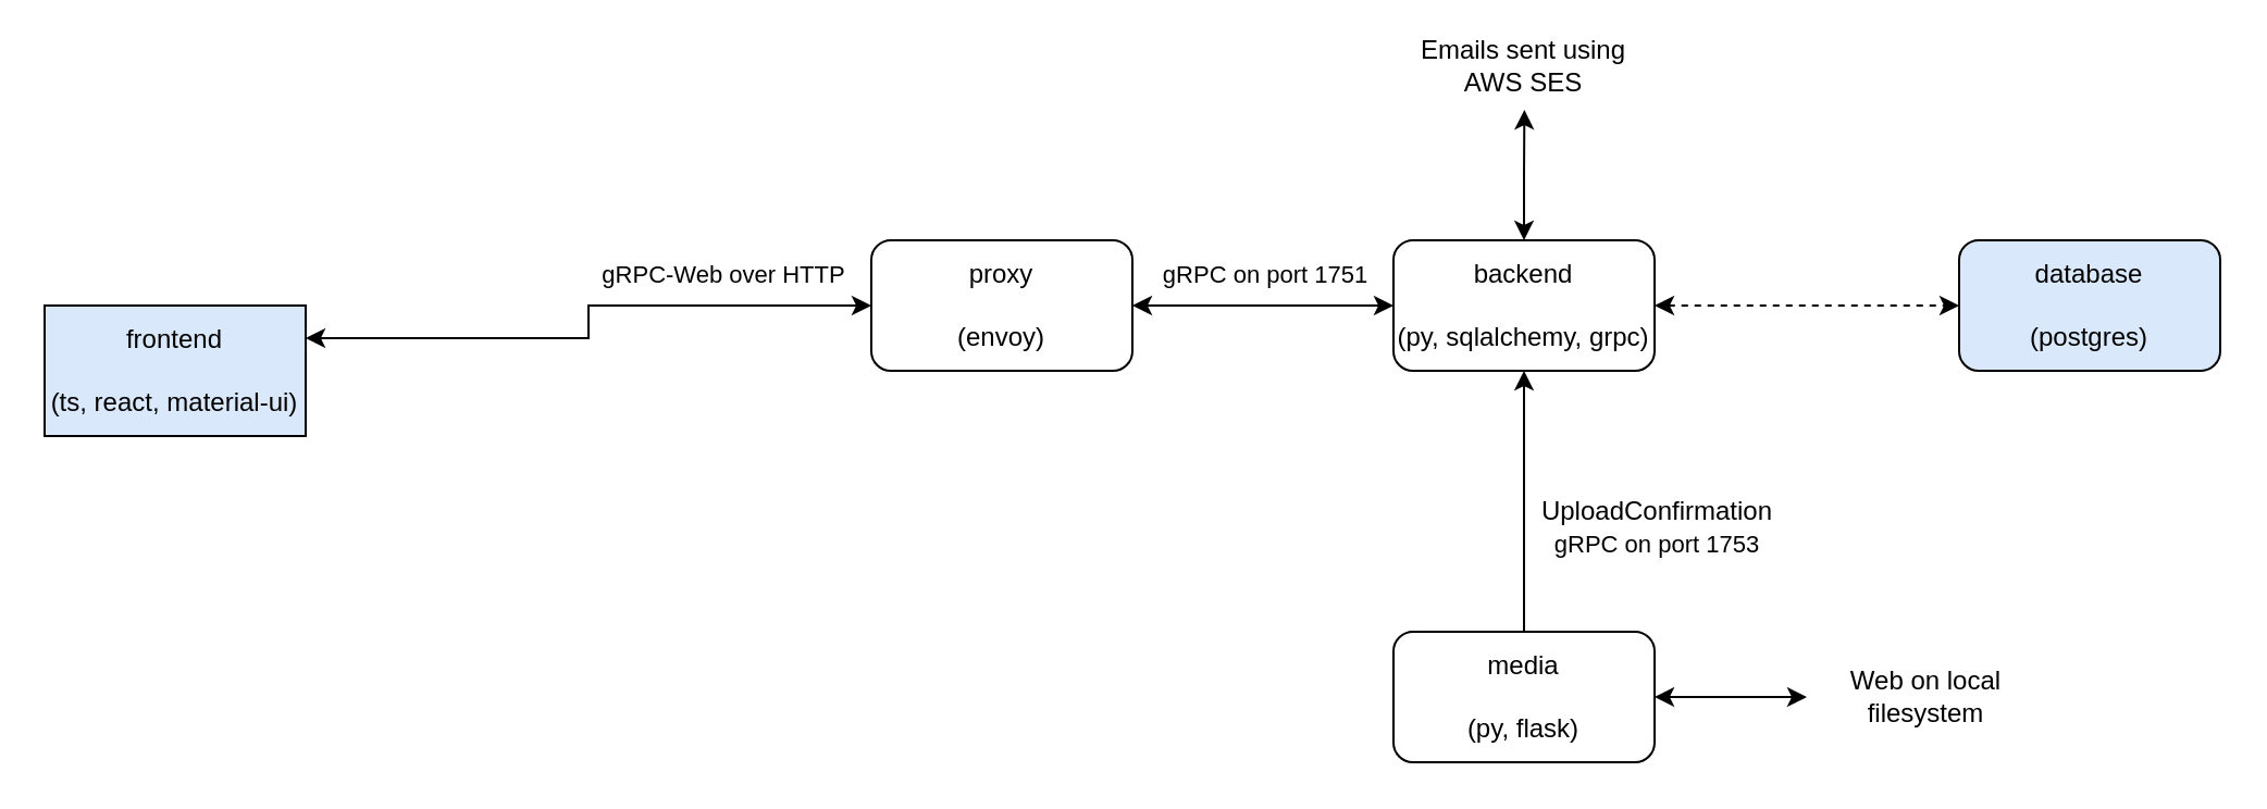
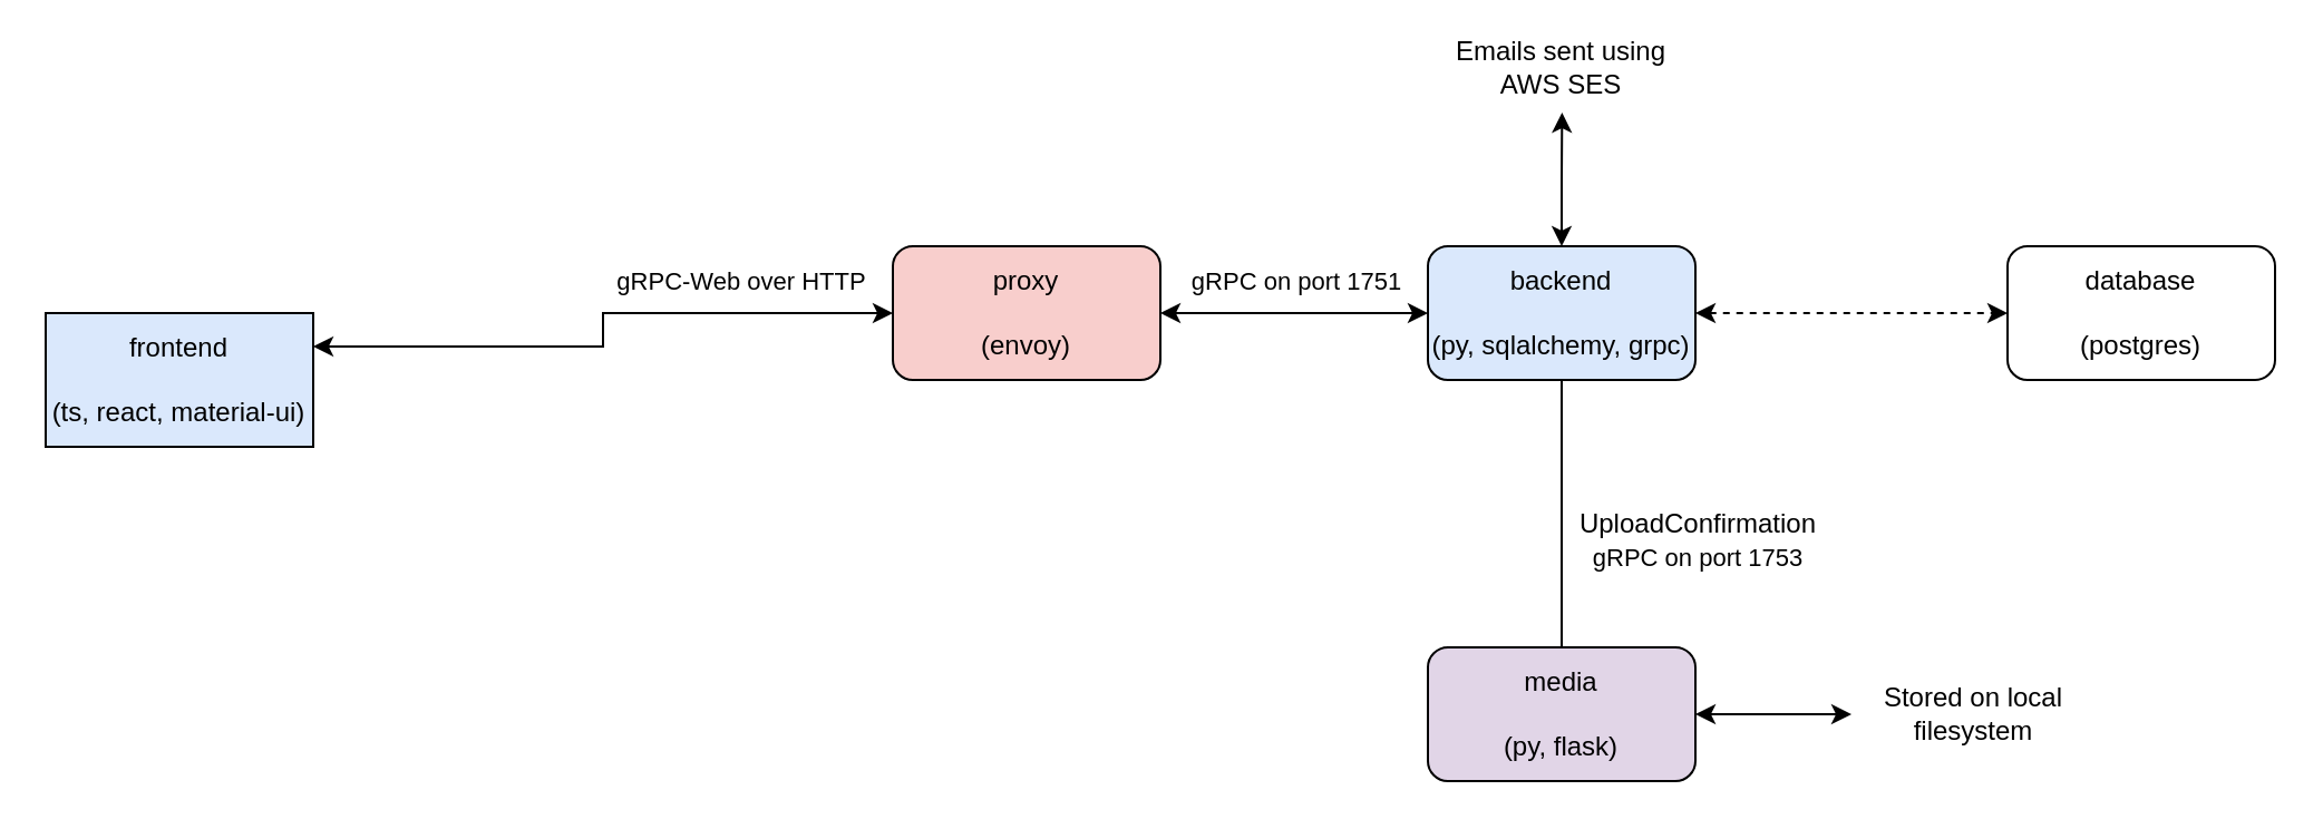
  <mxCell id="0" />
  <mxCell id="1" parent="0" />
  <mxCell id="2" style="edgeStyle=orthogonalEdgeStyle;rounded=0;orthogonalLoop=1;jettySize=auto;html=1;exitX=1;exitY=0.5;exitDx=0;exitDy=0;entryX=0;entryY=0.5;entryDx=0;entryDy=0;startArrow=classic;startFill=1;dashed=1;" parent="1" source="4" target="15" edge="1"><mxGeometry relative="1" as="geometry" /></mxCell>
  <mxCell id="3" style="edgeStyle=orthogonalEdgeStyle;rounded=0;orthogonalLoop=1;jettySize=auto;html=1;exitX=0.5;exitY=0;exitDx=0;exitDy=0;startArrow=classic;startFill=1;" parent="1" source="4" edge="1"><mxGeometry relative="1" as="geometry"><mxPoint x="700.176" y="50" as="targetPoint" /></mxGeometry></mxCell>
- <mxCell id="4" value="&lt;div&gt;backend&lt;/div&gt;&lt;div&gt;&lt;br&gt;&lt;/div&gt;&lt;div&gt;(py, sqlalchemy, grpc)&lt;br&gt;&lt;/div&gt;" style="rounded=1;whiteSpace=wrap;html=1;" parent="1" vertex="1"><mxGeometry x="640" y="110" width="120" height="60" as="geometry" /></mxCell>
+ <mxCell id="4" value="&lt;div&gt;backend&lt;/div&gt;&lt;div&gt;&lt;br&gt;&lt;/div&gt;&lt;div&gt;(py, sqlalchemy, grpc)&lt;br&gt;&lt;/div&gt;" style="rounded=1;whiteSpace=wrap;html=1;fillColor=#dae8fc;" parent="1" vertex="1"><mxGeometry x="640" y="110" width="120" height="60" as="geometry" /></mxCell>
  <mxCell id="5" style="edgeStyle=orthogonalEdgeStyle;rounded=0;orthogonalLoop=1;jettySize=auto;html=1;exitX=1;exitY=0.25;exitDx=0;exitDy=0;entryX=0;entryY=0.5;entryDx=0;entryDy=0;startArrow=classic;startFill=1;" parent="1" source="7" target="14" edge="1"><mxGeometry relative="1" as="geometry" /></mxCell>
  <mxCell id="6" value="gRPC-Web over HTTP" style="edgeLabel;html=1;align=center;verticalAlign=middle;resizable=0;points=[];labelBackgroundColor=none;" parent="5" vertex="1" connectable="0"><mxGeometry x="0.807" y="-5" relative="1" as="geometry"><mxPoint x="-42" y="-20" as="offset" /></mxGeometry></mxCell>
  <mxCell id="7" value="&lt;div&gt;frontend&lt;/div&gt;&lt;div&gt;&lt;br&gt;&lt;/div&gt;(ts, react, material-ui)" style="rounded=0;whiteSpace=wrap;html=1;fillColor=#dae8fc;" parent="1" vertex="1"><mxGeometry y="140" width="120" height="60" as="geometry" x="20" /></mxCell>
- <mxCell id="8" style="edgeStyle=orthogonalEdgeStyle;rounded=0;orthogonalLoop=1;jettySize=auto;html=1;exitX=0.5;exitY=0;exitDx=0;exitDy=0;entryX=0.5;entryY=1;entryDx=0;entryDy=0;startArrow=none;startFill=0;" parent="1" source="11" target="4" edge="1"><mxGeometry relative="1" as="geometry" /></mxCell>
+ <mxCell id="8" style="edgeStyle=orthogonalEdgeStyle;rounded=0;orthogonalLoop=1;jettySize=auto;html=1;exitX=0.5;exitY=0;exitDx=0;exitDy=0;entryX=0.5;entryY=1;entryDx=0;entryDy=0;startArrow=none;startFill=0;endArrow=none;" parent="1" source="11" target="4" edge="1"><mxGeometry relative="1" as="geometry" /></mxCell>
  <mxCell id="9" value="&lt;div&gt;&lt;div style=&quot;color: rgb(0, 0, 0); font-weight: normal; font-size: 12px; line-height: 18px;&quot;&gt;&lt;div&gt;&lt;span style=&quot;color: #000000&quot;&gt;UploadConfirmation&lt;/span&gt;&lt;/div&gt;&lt;/div&gt;&lt;/div&gt;&lt;div&gt;gRPC on port 1753&lt;/div&gt;" style="edgeLabel;html=1;align=center;verticalAlign=middle;resizable=0;points=[];labelBackgroundColor=none;" parent="8" vertex="1" connectable="0"><mxGeometry x="-0.167" y="-3" relative="1" as="geometry"><mxPoint x="57" as="offset" /></mxGeometry></mxCell>
  <mxCell id="10" style="edgeStyle=orthogonalEdgeStyle;rounded=0;orthogonalLoop=1;jettySize=auto;html=1;exitX=1;exitY=0.5;exitDx=0;exitDy=0;startArrow=classic;startFill=1;" parent="1" source="11" edge="1"><mxGeometry relative="1" as="geometry"><mxPoint x="830" y="320" as="targetPoint" /></mxGeometry></mxCell>
- <mxCell id="11" value="&lt;div&gt;media&lt;/div&gt;&lt;div&gt;&lt;br&gt;&lt;/div&gt;&lt;div&gt;(py, flask)&lt;br&gt;&lt;/div&gt;" style="rounded=1;whiteSpace=wrap;html=1;" parent="1" vertex="1"><mxGeometry x="640" y="290" width="120" height="60" as="geometry" /></mxCell>
+ <mxCell id="11" value="&lt;div&gt;media&lt;/div&gt;&lt;div&gt;&lt;br&gt;&lt;/div&gt;&lt;div&gt;(py, flask)&lt;br&gt;&lt;/div&gt;" style="rounded=1;whiteSpace=wrap;html=1;fillColor=#e1d5e7;" parent="1" vertex="1"><mxGeometry x="640" y="290" width="120" height="60" as="geometry" /></mxCell>
  <mxCell id="12" style="edgeStyle=orthogonalEdgeStyle;rounded=0;orthogonalLoop=1;jettySize=auto;html=1;exitX=1;exitY=0.5;exitDx=0;exitDy=0;entryX=0;entryY=0.5;entryDx=0;entryDy=0;startArrow=classic;startFill=1;labelBackgroundColor=none;" parent="1" source="14" target="4" edge="1"><mxGeometry relative="1" as="geometry" /></mxCell>
  <mxCell id="13" value="gRPC on port 1751" style="edgeLabel;html=1;align=center;verticalAlign=middle;resizable=0;points=[];labelBackgroundColor=none;" parent="12" vertex="1" connectable="0"><mxGeometry x="0.333" y="-3" relative="1" as="geometry"><mxPoint x="-20" y="-18" as="offset" /></mxGeometry></mxCell>
- <mxCell id="14" value="&lt;div&gt;proxy&lt;/div&gt;&lt;div&gt;&lt;br&gt;&lt;/div&gt;&lt;div&gt;(envoy)&lt;br&gt;&lt;/div&gt;" style="rounded=1;whiteSpace=wrap;html=1;" parent="1" vertex="1"><mxGeometry x="400" y="110" width="120" height="60" as="geometry" /></mxCell>
- <mxCell id="15" value="&lt;div&gt;database&lt;/div&gt;&lt;div&gt;&lt;br&gt;&lt;/div&gt;&lt;div&gt;(postgres)&lt;br&gt;&lt;/div&gt;" style="rounded=1;whiteSpace=wrap;html=1;fillColor=#dae8fc;" parent="1" vertex="1"><mxGeometry x="900" y="110" width="120" height="60" as="geometry" /></mxCell>
- <mxCell id="16" value="Web on local filesystem" style="text;html=1;strokeColor=none;fillColor=none;align=center;verticalAlign=middle;whiteSpace=wrap;rounded=0;labelBackgroundColor=none;" parent="1" vertex="1"><mxGeometry x="840" y="310" width="90" height="20" as="geometry" /></mxCell>
+ <mxCell id="14" value="&lt;div&gt;proxy&lt;/div&gt;&lt;div&gt;&lt;br&gt;&lt;/div&gt;&lt;div&gt;(envoy)&lt;br&gt;&lt;/div&gt;" style="rounded=1;whiteSpace=wrap;html=1;fillColor=#f8cecc;" parent="1" vertex="1"><mxGeometry x="400" y="110" width="120" height="60" as="geometry" /></mxCell>
+ <mxCell id="15" value="&lt;div&gt;database&lt;/div&gt;&lt;div&gt;&lt;br&gt;&lt;/div&gt;&lt;div&gt;(postgres)&lt;br&gt;&lt;/div&gt;" style="rounded=1;whiteSpace=wrap;html=1;" parent="1" vertex="1"><mxGeometry x="900" y="110" width="120" height="60" as="geometry" /></mxCell>
+ <mxCell id="16" value="Stored on local filesystem" style="text;html=1;strokeColor=none;fillColor=none;align=center;verticalAlign=middle;whiteSpace=wrap;rounded=0;labelBackgroundColor=none;" parent="1" vertex="1"><mxGeometry x="840" y="310" width="90" height="20" as="geometry" /></mxCell>
  <mxCell id="17" value="Emails sent using AWS SES" style="text;html=1;strokeColor=none;fillColor=none;align=center;verticalAlign=middle;whiteSpace=wrap;rounded=0;labelBackgroundColor=none;" parent="1" vertex="1"><mxGeometry x="650" y="20" width="100" height="20" as="geometry" /></mxCell>
